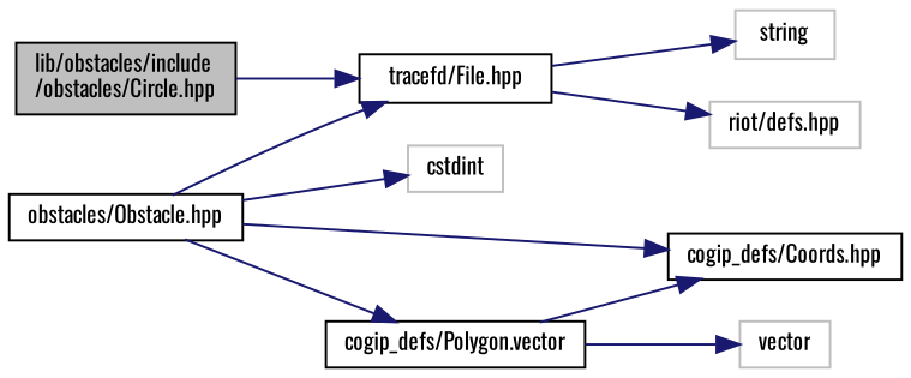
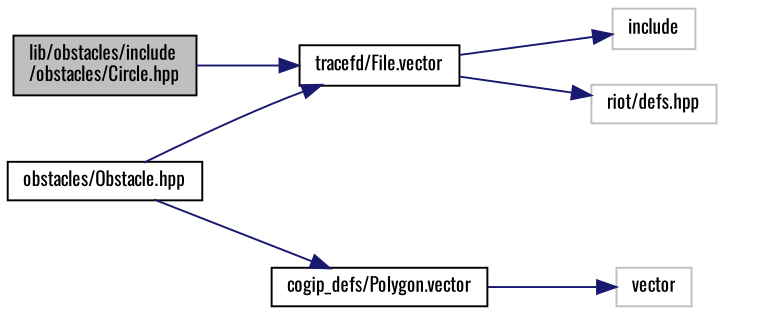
  digraph {
    fontname=Oswald
    rankdir=LR
    node [color=black fontname=Oswald fontsize=10 shape=record]
    edge [color=midnightblue fontname=Oswald fontsize=10 labelfontname=Helvetica labelfontsize=10 style=solid]
    n1 [fillcolor=grey75 fontcolor=black height=0.2 label="lib/obstacles/include\l/obstacles/Circle.hpp" style=filled width=0.4]
-   n2 [height=0.2 label="tracefd/File.hpp" width=0.4]
+   n2 [height=0.2 label="tracefd/File.vector" width=0.4]
    n3 [height=0.2 label="obstacles/Obstacle.hpp" width=0.4]
-   n4 [color=grey75 height=0.2 label=cstdint width=0.4]
-   n5 [height=0.2 label="cogip_defs/Coords.hpp" width=0.4]
    n6 [height=0.2 label="cogip_defs/Polygon.vector" width=0.4]
    n7 [color=grey75 height=0.2 label=vector width=0.4]
-   n8 [color=grey75 height=0.2 label=string width=0.4]
+   n8 [color=grey75 height=0.2 label=include width=0.4]
    n9 [color=grey75 height=0.2 label="riot/defs.hpp" width=0.4]
    n1 -> n2
    n2 -> n8
    n2 -> n9
    n3 -> n2
-   n3 -> n4
-   n3 -> n5
    n3 -> n6
-   n6 -> n5
    n6 -> n7
  }
